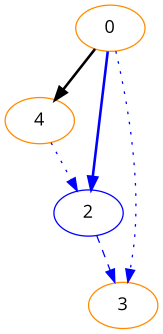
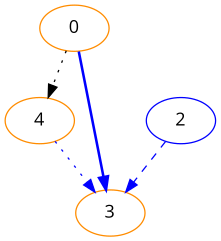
  digraph {
    fontname="Open Sans"
    node [color=darkorange fontname="Open Sans"]
    edge [color=blue fontname="Open Sans" style=bold]
    n1 [label=0]
    n2 [label=4]
    n3 [color=blue label=2]
    n4 [label=3]
-   n1 -> n2 [color=black]
-   n1 -> n3
-   n1 -> n4 [style=dotted]
-   n2 -> n3 [style=dotted]
+   n1 -> n2 [color=black style=dotted]
+   n1 -> n4
+   n2 -> n4 [style=dotted]
    n3 -> n4 [style=dashed]
  }
